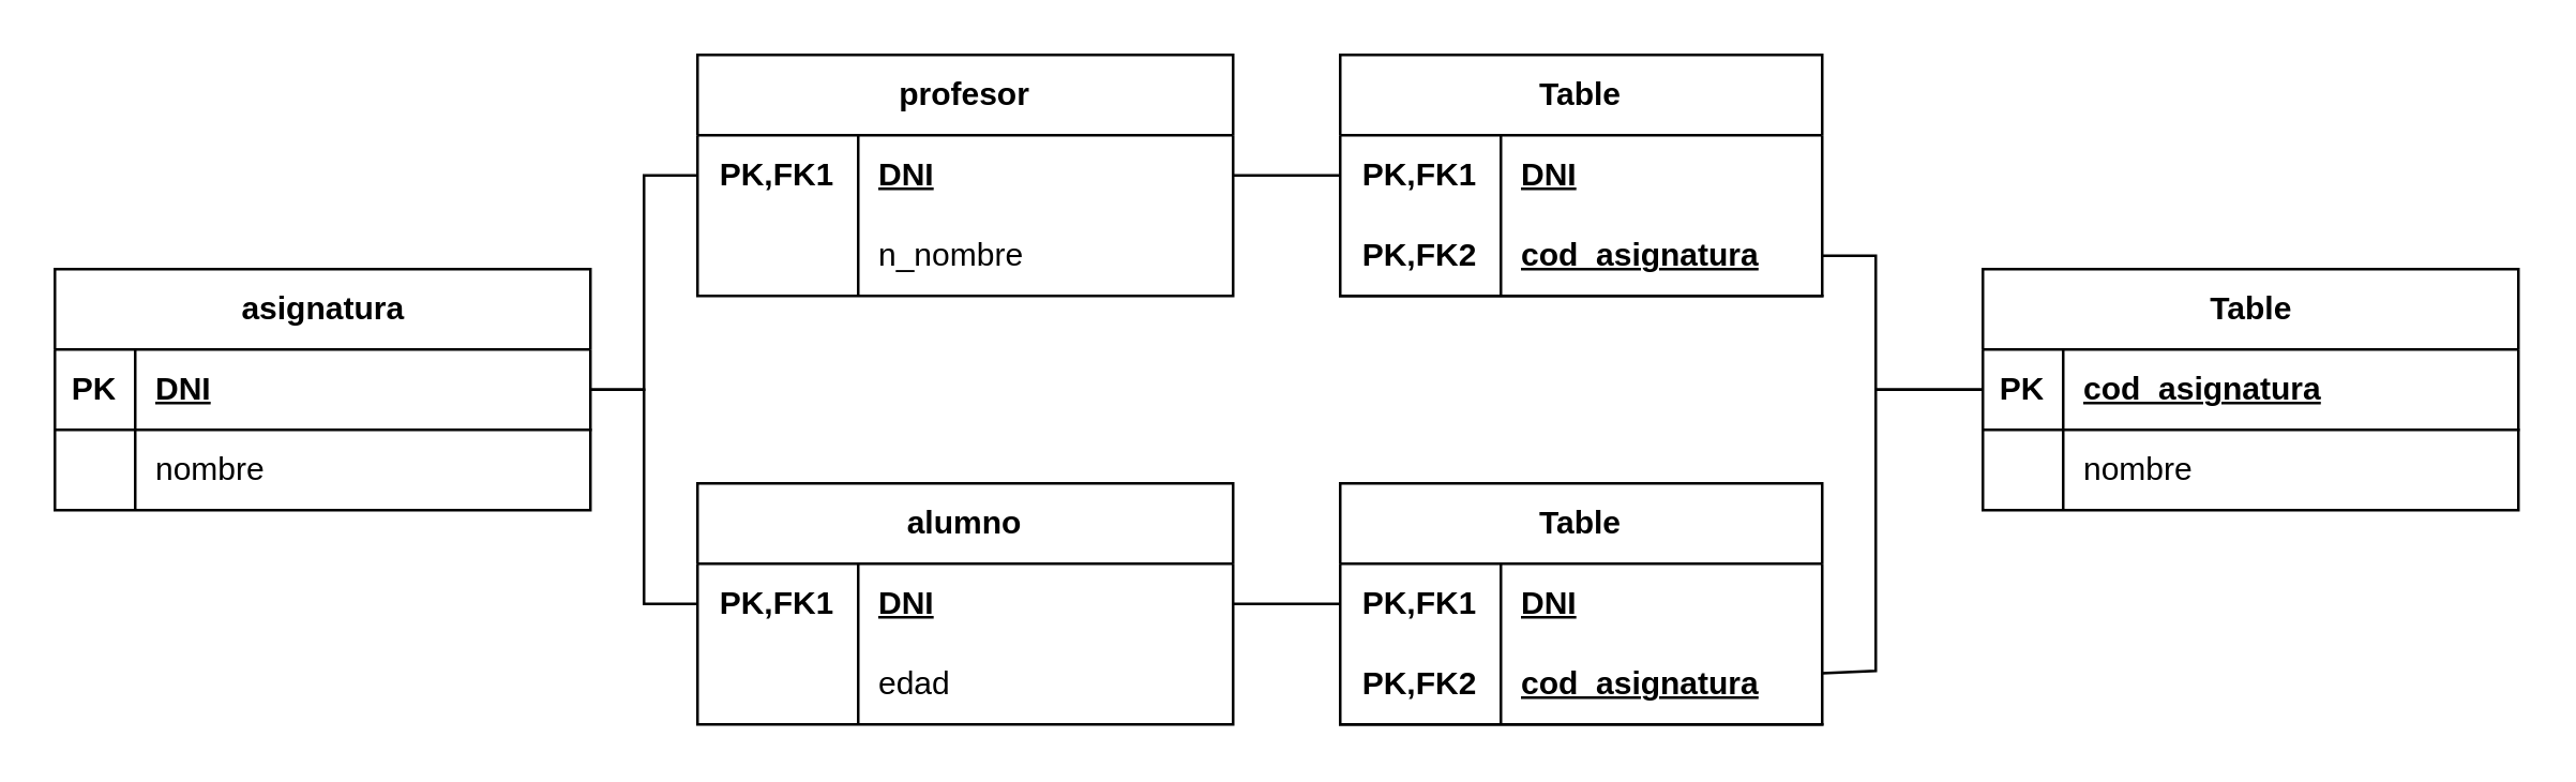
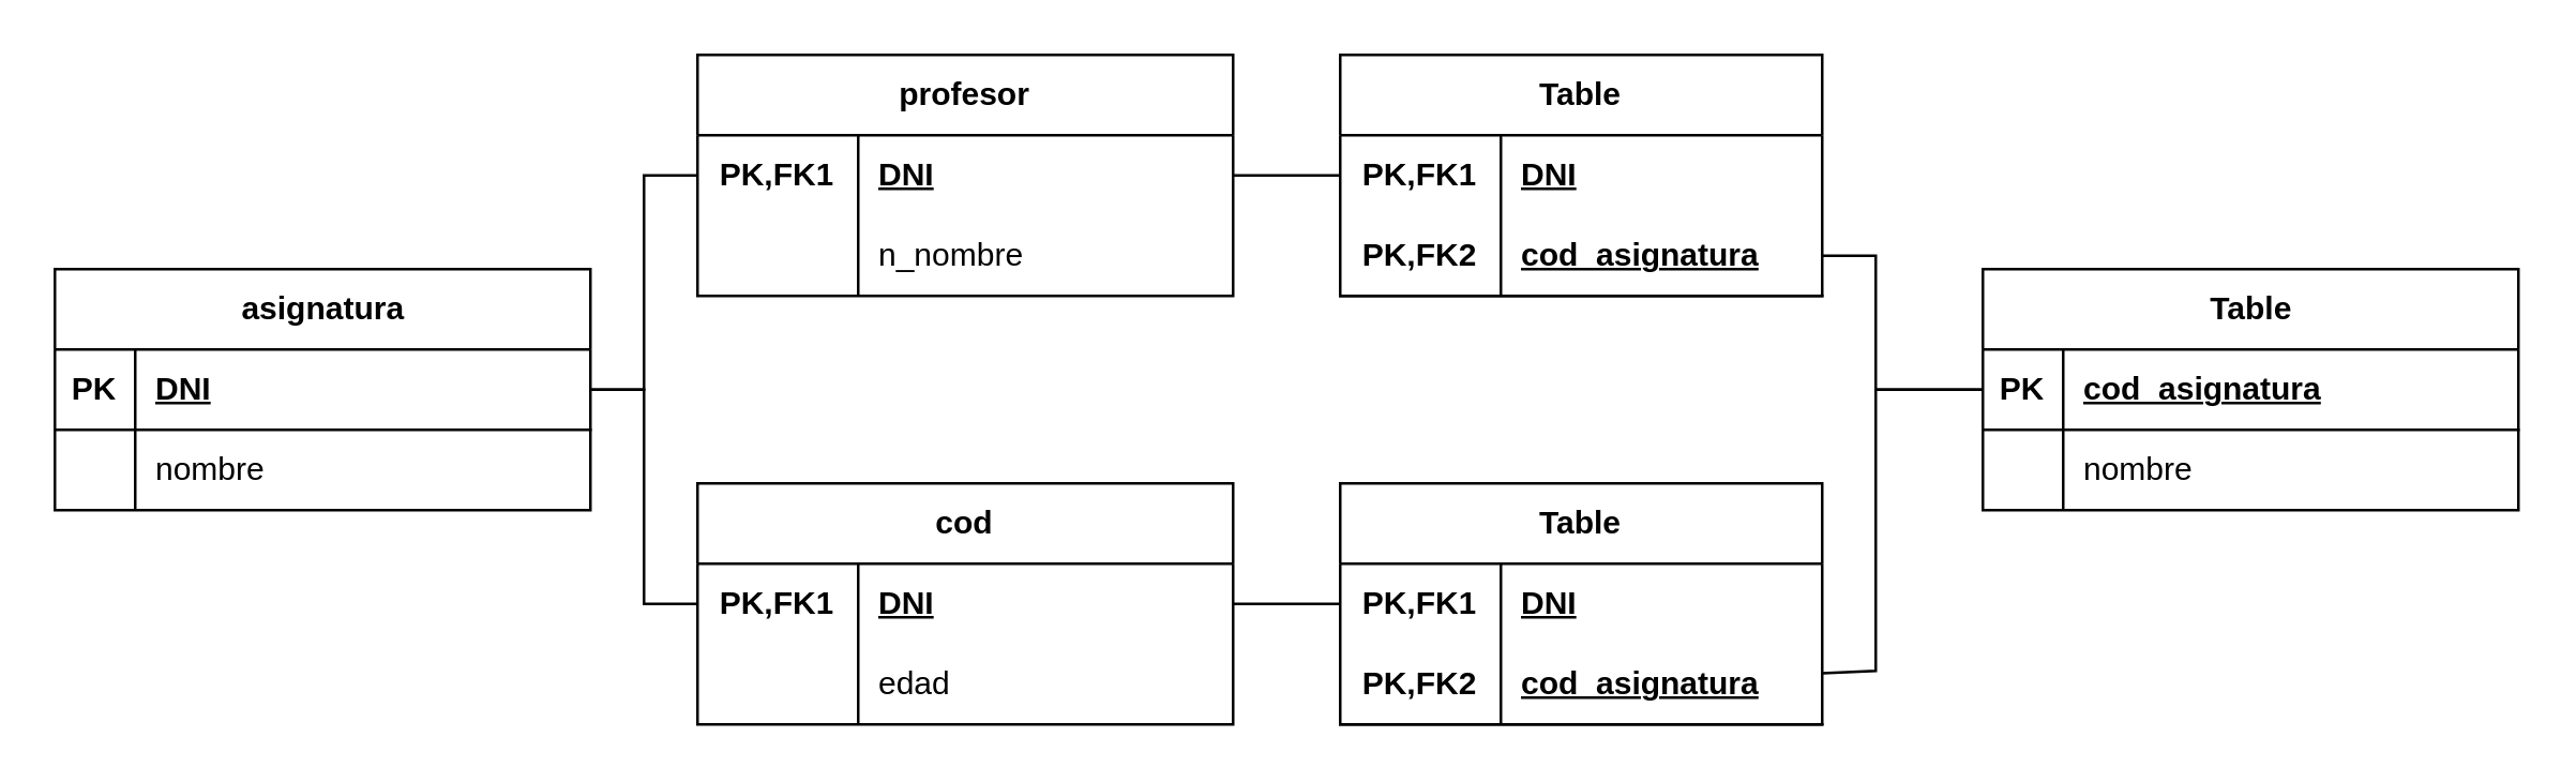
  <mxCell id="0" />
  <mxCell id="1" parent="0" />
  <mxCell id="2" value="asignatura" style="shape=table;startSize=30;container=1;collapsible=1;childLayout=tableLayout;fixedRows=1;rowLines=0;fontStyle=1;align=center;resizeLast=1;html=1;" parent="1" vertex="1"><mxGeometry x="20" y="100" width="200" height="90" as="geometry" /></mxCell>
  <mxCell id="3" value="" style="shape=tableRow;horizontal=0;startSize=0;swimlaneHead=0;swimlaneBody=0;fillColor=none;collapsible=0;dropTarget=0;points=[[0,0.5],[1,0.5]];portConstraint=eastwest;top=0;left=0;right=0;bottom=1;" parent="2" vertex="1"><mxGeometry y="30" width="200" height="30" as="geometry" /></mxCell>
  <mxCell id="4" value="PK" style="shape=partialRectangle;connectable=0;fillColor=none;top=0;left=0;bottom=0;right=0;fontStyle=1;overflow=hidden;whiteSpace=wrap;html=1;" parent="3" vertex="1"><mxGeometry width="30" height="30" as="geometry"><mxRectangle width="30" height="30" as="alternateBounds" /></mxGeometry></mxCell>
  <mxCell id="5" value="DNI" style="shape=partialRectangle;connectable=0;fillColor=none;top=0;left=0;bottom=0;right=0;align=left;spacingLeft=6;fontStyle=5;overflow=hidden;whiteSpace=wrap;html=1;" parent="3" vertex="1"><mxGeometry x="30" width="170" height="30" as="geometry"><mxRectangle width="170" height="30" as="alternateBounds" /></mxGeometry></mxCell>
  <mxCell id="6" value="" style="shape=tableRow;horizontal=0;startSize=0;swimlaneHead=0;swimlaneBody=0;fillColor=none;collapsible=0;dropTarget=0;points=[[0,0.5],[1,0.5]];portConstraint=eastwest;top=0;left=0;right=0;bottom=0;" parent="2" vertex="1"><mxGeometry y="60" width="200" height="30" as="geometry" /></mxCell>
  <mxCell id="7" value="" style="shape=partialRectangle;connectable=0;fillColor=none;top=0;left=0;bottom=0;right=0;editable=1;overflow=hidden;whiteSpace=wrap;html=1;" parent="6" vertex="1"><mxGeometry width="30" height="30" as="geometry"><mxRectangle width="30" height="30" as="alternateBounds" /></mxGeometry></mxCell>
  <mxCell id="8" value="nombre" style="shape=partialRectangle;connectable=0;fillColor=none;top=0;left=0;bottom=0;right=0;align=left;spacingLeft=6;overflow=hidden;whiteSpace=wrap;html=1;" parent="6" vertex="1"><mxGeometry x="30" width="170" height="30" as="geometry"><mxRectangle width="170" height="30" as="alternateBounds" /></mxGeometry></mxCell>
  <mxCell id="9" value="profesor" style="shape=table;startSize=30;container=1;collapsible=1;childLayout=tableLayout;fixedRows=1;rowLines=0;fontStyle=1;align=center;resizeLast=1;html=1;whiteSpace=wrap;" vertex="1" parent="1"><mxGeometry x="260" y="20" width="200" height="90" as="geometry" /></mxCell>
  <mxCell id="10" value="" style="shape=tableRow;horizontal=0;startSize=0;swimlaneHead=0;swimlaneBody=0;fillColor=none;collapsible=0;dropTarget=0;points=[[0,0.5],[1,0.5]];portConstraint=eastwest;top=0;left=0;right=0;bottom=0;html=1;" vertex="1" parent="9"><mxGeometry y="30" width="200" height="30" as="geometry" /></mxCell>
  <mxCell id="11" value="PK,FK1" style="shape=partialRectangle;connectable=0;fillColor=none;top=0;left=0;bottom=0;right=0;fontStyle=1;overflow=hidden;html=1;whiteSpace=wrap;" vertex="1" parent="10"><mxGeometry width="60" height="30" as="geometry"><mxRectangle width="60" height="30" as="alternateBounds" /></mxGeometry></mxCell>
  <mxCell id="12" value="DNI" style="shape=partialRectangle;connectable=0;fillColor=none;top=0;left=0;bottom=0;right=0;align=left;spacingLeft=6;fontStyle=5;overflow=hidden;html=1;whiteSpace=wrap;" vertex="1" parent="10"><mxGeometry x="60" width="140" height="30" as="geometry"><mxRectangle width="140" height="30" as="alternateBounds" /></mxGeometry></mxCell>
  <mxCell id="13" value="" style="shape=tableRow;horizontal=0;startSize=0;swimlaneHead=0;swimlaneBody=0;fillColor=none;collapsible=0;dropTarget=0;points=[[0,0.5],[1,0.5]];portConstraint=eastwest;top=0;left=0;right=0;bottom=0;html=1;" vertex="1" parent="9"><mxGeometry y="60" width="200" height="30" as="geometry" /></mxCell>
  <mxCell id="14" value="" style="shape=partialRectangle;connectable=0;fillColor=none;top=0;left=0;bottom=0;right=0;editable=1;overflow=hidden;html=1;whiteSpace=wrap;" vertex="1" parent="13"><mxGeometry width="60" height="30" as="geometry"><mxRectangle width="60" height="30" as="alternateBounds" /></mxGeometry></mxCell>
  <mxCell id="15" value="n_nombre" style="shape=partialRectangle;connectable=0;fillColor=none;top=0;left=0;bottom=0;right=0;align=left;spacingLeft=6;overflow=hidden;html=1;whiteSpace=wrap;" vertex="1" parent="13"><mxGeometry x="60" width="140" height="30" as="geometry"><mxRectangle width="140" height="30" as="alternateBounds" /></mxGeometry></mxCell>
- <mxCell id="16" value="alumno" style="shape=table;startSize=30;container=1;collapsible=1;childLayout=tableLayout;fixedRows=1;rowLines=0;fontStyle=1;align=center;resizeLast=1;html=1;whiteSpace=wrap;" vertex="1" parent="1"><mxGeometry x="260" y="180" width="200" height="90" as="geometry" /></mxCell>
+ <mxCell id="16" value="cod" style="shape=table;startSize=30;container=1;collapsible=1;childLayout=tableLayout;fixedRows=1;rowLines=0;fontStyle=1;align=center;resizeLast=1;html=1;whiteSpace=wrap;" vertex="1" parent="1"><mxGeometry x="260" y="180" width="200" height="90" as="geometry" /></mxCell>
  <mxCell id="17" value="" style="shape=tableRow;horizontal=0;startSize=0;swimlaneHead=0;swimlaneBody=0;fillColor=none;collapsible=0;dropTarget=0;points=[[0,0.5],[1,0.5]];portConstraint=eastwest;top=0;left=0;right=0;bottom=0;html=1;" vertex="1" parent="16"><mxGeometry y="30" width="200" height="30" as="geometry" /></mxCell>
  <mxCell id="18" value="PK,FK1" style="shape=partialRectangle;connectable=0;fillColor=none;top=0;left=0;bottom=0;right=0;fontStyle=1;overflow=hidden;html=1;whiteSpace=wrap;" vertex="1" parent="17"><mxGeometry width="60" height="30" as="geometry"><mxRectangle width="60" height="30" as="alternateBounds" /></mxGeometry></mxCell>
  <mxCell id="19" value="DNI" style="shape=partialRectangle;connectable=0;fillColor=none;top=0;left=0;bottom=0;right=0;align=left;spacingLeft=6;fontStyle=5;overflow=hidden;html=1;whiteSpace=wrap;" vertex="1" parent="17"><mxGeometry x="60" width="140" height="30" as="geometry"><mxRectangle width="140" height="30" as="alternateBounds" /></mxGeometry></mxCell>
  <mxCell id="20" value="" style="shape=tableRow;horizontal=0;startSize=0;swimlaneHead=0;swimlaneBody=0;fillColor=none;collapsible=0;dropTarget=0;points=[[0,0.5],[1,0.5]];portConstraint=eastwest;top=0;left=0;right=0;bottom=0;html=1;" vertex="1" parent="16"><mxGeometry y="60" width="200" height="30" as="geometry" /></mxCell>
  <mxCell id="21" value="" style="shape=partialRectangle;connectable=0;fillColor=none;top=0;left=0;bottom=0;right=0;editable=1;overflow=hidden;html=1;whiteSpace=wrap;" vertex="1" parent="20"><mxGeometry width="60" height="30" as="geometry"><mxRectangle width="60" height="30" as="alternateBounds" /></mxGeometry></mxCell>
  <mxCell id="22" value="edad" style="shape=partialRectangle;connectable=0;fillColor=none;top=0;left=0;bottom=0;right=0;align=left;spacingLeft=6;overflow=hidden;html=1;whiteSpace=wrap;" vertex="1" parent="20"><mxGeometry x="60" width="140" height="30" as="geometry"><mxRectangle width="140" height="30" as="alternateBounds" /></mxGeometry></mxCell>
  <mxCell id="23" value="Table" style="shape=table;startSize=30;container=1;collapsible=1;childLayout=tableLayout;fixedRows=1;rowLines=0;fontStyle=1;align=center;resizeLast=1;html=1;" vertex="1" parent="1"><mxGeometry x="740" y="100" width="200" height="90" as="geometry" /></mxCell>
  <mxCell id="24" value="" style="shape=tableRow;horizontal=0;startSize=0;swimlaneHead=0;swimlaneBody=0;fillColor=none;collapsible=0;dropTarget=0;points=[[0,0.5],[1,0.5]];portConstraint=eastwest;top=0;left=0;right=0;bottom=1;" vertex="1" parent="23"><mxGeometry y="30" width="200" height="30" as="geometry" /></mxCell>
  <mxCell id="25" value="PK" style="shape=partialRectangle;connectable=0;fillColor=none;top=0;left=0;bottom=0;right=0;fontStyle=1;overflow=hidden;whiteSpace=wrap;html=1;" vertex="1" parent="24"><mxGeometry width="30" height="30" as="geometry"><mxRectangle width="30" height="30" as="alternateBounds" /></mxGeometry></mxCell>
  <mxCell id="26" value="cod_asignatura" style="shape=partialRectangle;connectable=0;fillColor=none;top=0;left=0;bottom=0;right=0;align=left;spacingLeft=6;fontStyle=5;overflow=hidden;whiteSpace=wrap;html=1;" vertex="1" parent="24"><mxGeometry x="30" width="170" height="30" as="geometry"><mxRectangle width="170" height="30" as="alternateBounds" /></mxGeometry></mxCell>
  <mxCell id="27" value="" style="shape=tableRow;horizontal=0;startSize=0;swimlaneHead=0;swimlaneBody=0;fillColor=none;collapsible=0;dropTarget=0;points=[[0,0.5],[1,0.5]];portConstraint=eastwest;top=0;left=0;right=0;bottom=0;" vertex="1" parent="23"><mxGeometry y="60" width="200" height="30" as="geometry" /></mxCell>
  <mxCell id="28" value="" style="shape=partialRectangle;connectable=0;fillColor=none;top=0;left=0;bottom=0;right=0;editable=1;overflow=hidden;whiteSpace=wrap;html=1;" vertex="1" parent="27"><mxGeometry width="30" height="30" as="geometry"><mxRectangle width="30" height="30" as="alternateBounds" /></mxGeometry></mxCell>
  <mxCell id="29" value="nombre" style="shape=partialRectangle;connectable=0;fillColor=none;top=0;left=0;bottom=0;right=0;align=left;spacingLeft=6;overflow=hidden;whiteSpace=wrap;html=1;" vertex="1" parent="27"><mxGeometry x="30" width="170" height="30" as="geometry"><mxRectangle width="170" height="30" as="alternateBounds" /></mxGeometry></mxCell>
  <mxCell id="30" value="Table" style="shape=table;startSize=30;container=1;collapsible=1;childLayout=tableLayout;fixedRows=1;rowLines=0;fontStyle=1;align=center;resizeLast=1;html=1;whiteSpace=wrap;" vertex="1" parent="1"><mxGeometry x="500" y="20" width="180" height="90" as="geometry" /></mxCell>
  <mxCell id="31" value="" style="shape=tableRow;horizontal=0;startSize=0;swimlaneHead=0;swimlaneBody=0;fillColor=none;collapsible=0;dropTarget=0;points=[[0,0.5],[1,0.5]];portConstraint=eastwest;top=0;left=0;right=0;bottom=0;html=1;" vertex="1" parent="30"><mxGeometry y="30" width="180" height="30" as="geometry" /></mxCell>
  <mxCell id="32" value="PK,FK1" style="shape=partialRectangle;connectable=0;fillColor=none;top=0;left=0;bottom=0;right=0;fontStyle=1;overflow=hidden;html=1;whiteSpace=wrap;" vertex="1" parent="31"><mxGeometry width="60" height="30" as="geometry"><mxRectangle width="60" height="30" as="alternateBounds" /></mxGeometry></mxCell>
  <mxCell id="33" value="DNI" style="shape=partialRectangle;connectable=0;fillColor=none;top=0;left=0;bottom=0;right=0;align=left;spacingLeft=6;fontStyle=5;overflow=hidden;html=1;whiteSpace=wrap;" vertex="1" parent="31"><mxGeometry x="60" width="120" height="30" as="geometry"><mxRectangle width="120" height="30" as="alternateBounds" /></mxGeometry></mxCell>
  <mxCell id="34" value="" style="shape=tableRow;horizontal=0;startSize=0;swimlaneHead=0;swimlaneBody=0;fillColor=none;collapsible=0;dropTarget=0;points=[[0,0.5],[1,0.5]];portConstraint=eastwest;top=0;left=0;right=0;bottom=1;html=1;" vertex="1" parent="30"><mxGeometry y="60" width="180" height="30" as="geometry" /></mxCell>
  <mxCell id="35" value="PK,FK2" style="shape=partialRectangle;connectable=0;fillColor=none;top=0;left=0;bottom=0;right=0;fontStyle=1;overflow=hidden;html=1;whiteSpace=wrap;" vertex="1" parent="34"><mxGeometry width="60" height="30" as="geometry"><mxRectangle width="60" height="30" as="alternateBounds" /></mxGeometry></mxCell>
  <mxCell id="36" value="cod_asignatura" style="shape=partialRectangle;connectable=0;fillColor=none;top=0;left=0;bottom=0;right=0;align=left;spacingLeft=6;fontStyle=5;overflow=hidden;html=1;whiteSpace=wrap;" vertex="1" parent="34"><mxGeometry x="60" width="120" height="30" as="geometry"><mxRectangle width="120" height="30" as="alternateBounds" /></mxGeometry></mxCell>
  <mxCell id="37" value="Table" style="shape=table;startSize=30;container=1;collapsible=1;childLayout=tableLayout;fixedRows=1;rowLines=0;fontStyle=1;align=center;resizeLast=1;html=1;whiteSpace=wrap;" vertex="1" parent="1"><mxGeometry x="500" y="180" width="180" height="90" as="geometry" /></mxCell>
  <mxCell id="38" value="" style="shape=tableRow;horizontal=0;startSize=0;swimlaneHead=0;swimlaneBody=0;fillColor=none;collapsible=0;dropTarget=0;points=[[0,0.5],[1,0.5]];portConstraint=eastwest;top=0;left=0;right=0;bottom=0;html=1;" vertex="1" parent="37"><mxGeometry y="30" width="180" height="30" as="geometry" /></mxCell>
  <mxCell id="39" value="PK,FK1" style="shape=partialRectangle;connectable=0;fillColor=none;top=0;left=0;bottom=0;right=0;fontStyle=1;overflow=hidden;html=1;whiteSpace=wrap;" vertex="1" parent="38"><mxGeometry width="60" height="30" as="geometry"><mxRectangle width="60" height="30" as="alternateBounds" /></mxGeometry></mxCell>
  <mxCell id="40" value="DNI" style="shape=partialRectangle;connectable=0;fillColor=none;top=0;left=0;bottom=0;right=0;align=left;spacingLeft=6;fontStyle=5;overflow=hidden;html=1;whiteSpace=wrap;" vertex="1" parent="38"><mxGeometry x="60" width="120" height="30" as="geometry"><mxRectangle width="120" height="30" as="alternateBounds" /></mxGeometry></mxCell>
  <mxCell id="41" value="" style="shape=tableRow;horizontal=0;startSize=0;swimlaneHead=0;swimlaneBody=0;fillColor=none;collapsible=0;dropTarget=0;points=[[0,0.5],[1,0.5]];portConstraint=eastwest;top=0;left=0;right=0;bottom=1;html=1;" vertex="1" parent="37"><mxGeometry y="60" width="180" height="30" as="geometry" /></mxCell>
  <mxCell id="42" value="PK,FK2" style="shape=partialRectangle;connectable=0;fillColor=none;top=0;left=0;bottom=0;right=0;fontStyle=1;overflow=hidden;html=1;whiteSpace=wrap;" vertex="1" parent="41"><mxGeometry width="60" height="30" as="geometry"><mxRectangle width="60" height="30" as="alternateBounds" /></mxGeometry></mxCell>
  <mxCell id="43" value="cod_asignatura" style="shape=partialRectangle;connectable=0;fillColor=none;top=0;left=0;bottom=0;right=0;align=left;spacingLeft=6;fontStyle=5;overflow=hidden;html=1;whiteSpace=wrap;" vertex="1" parent="41"><mxGeometry x="60" width="120" height="30" as="geometry"><mxRectangle width="120" height="30" as="alternateBounds" /></mxGeometry></mxCell>
  <mxCell id="44" value="" style="endArrow=none;html=1;rounded=0;exitX=1;exitY=0.5;exitDx=0;exitDy=0;" edge="1" parent="1" source="3" target="10"><mxGeometry relative="1" as="geometry"><mxPoint x="490" y="180" as="sourcePoint" /><mxPoint x="650" y="180" as="targetPoint" /><Array as="points"><mxPoint x="240" y="145" /><mxPoint x="240" y="65" /></Array></mxGeometry></mxCell>
  <mxCell id="45" value="" style="endArrow=none;html=1;rounded=0;entryX=0;entryY=0.5;entryDx=0;entryDy=0;" edge="1" parent="1" source="2" target="17"><mxGeometry relative="1" as="geometry"><mxPoint x="490" y="180" as="sourcePoint" /><mxPoint x="650" y="180" as="targetPoint" /><Array as="points"><mxPoint x="240" y="145" /><mxPoint x="240" y="225" /></Array></mxGeometry></mxCell>
  <mxCell id="46" value="" style="endArrow=none;html=1;rounded=0;" edge="1" parent="1" source="9" target="31"><mxGeometry relative="1" as="geometry"><mxPoint x="490" y="180" as="sourcePoint" /><mxPoint x="650" y="180" as="targetPoint" /></mxGeometry></mxCell>
  <mxCell id="47" value="" style="endArrow=none;html=1;rounded=0;" edge="1" parent="1" source="17" target="38"><mxGeometry relative="1" as="geometry"><mxPoint x="490" y="180" as="sourcePoint" /><mxPoint x="650" y="180" as="targetPoint" /></mxGeometry></mxCell>
  <mxCell id="48" value="" style="endArrow=none;html=1;rounded=0;" edge="1" parent="1" source="41" target="24"><mxGeometry relative="1" as="geometry"><mxPoint x="490" y="180" as="sourcePoint" /><mxPoint x="650" y="180" as="targetPoint" /><Array as="points"><mxPoint x="700" y="250" /><mxPoint x="700" y="145" /></Array></mxGeometry></mxCell>
  <mxCell id="49" value="" style="endArrow=none;html=1;rounded=0;" edge="1" parent="1" source="34" target="24"><mxGeometry relative="1" as="geometry"><mxPoint x="490" y="180" as="sourcePoint" /><mxPoint x="650" y="180" as="targetPoint" /><Array as="points"><mxPoint x="700" y="95" /><mxPoint x="700" y="145" /></Array></mxGeometry></mxCell>
